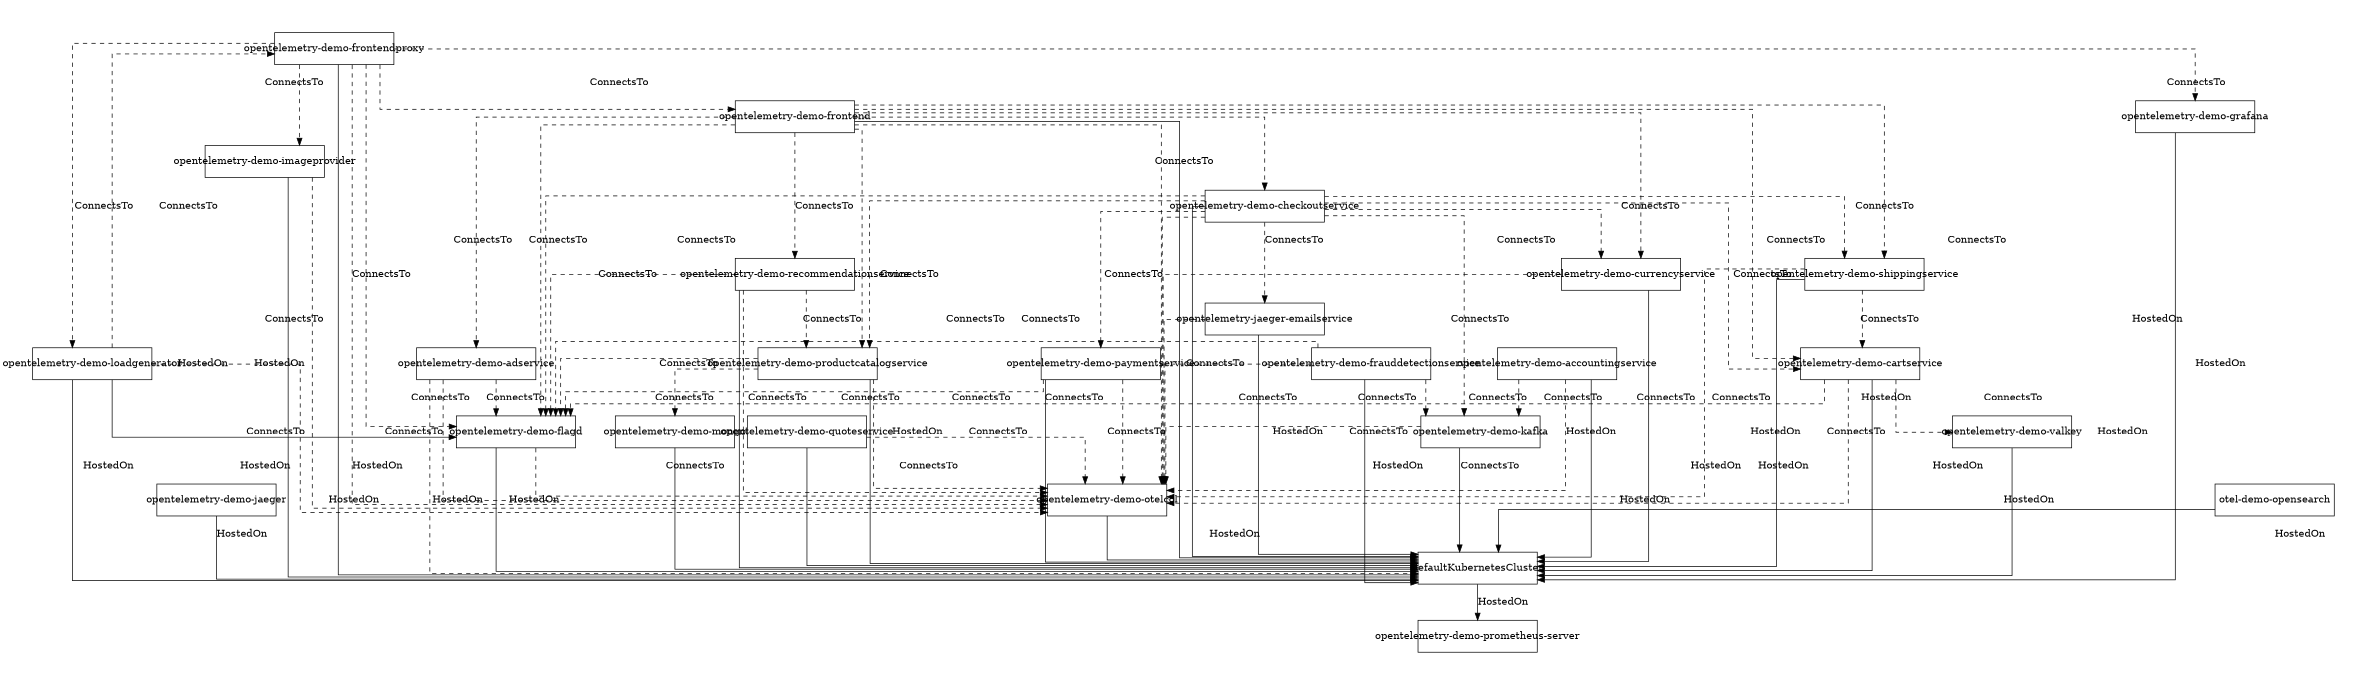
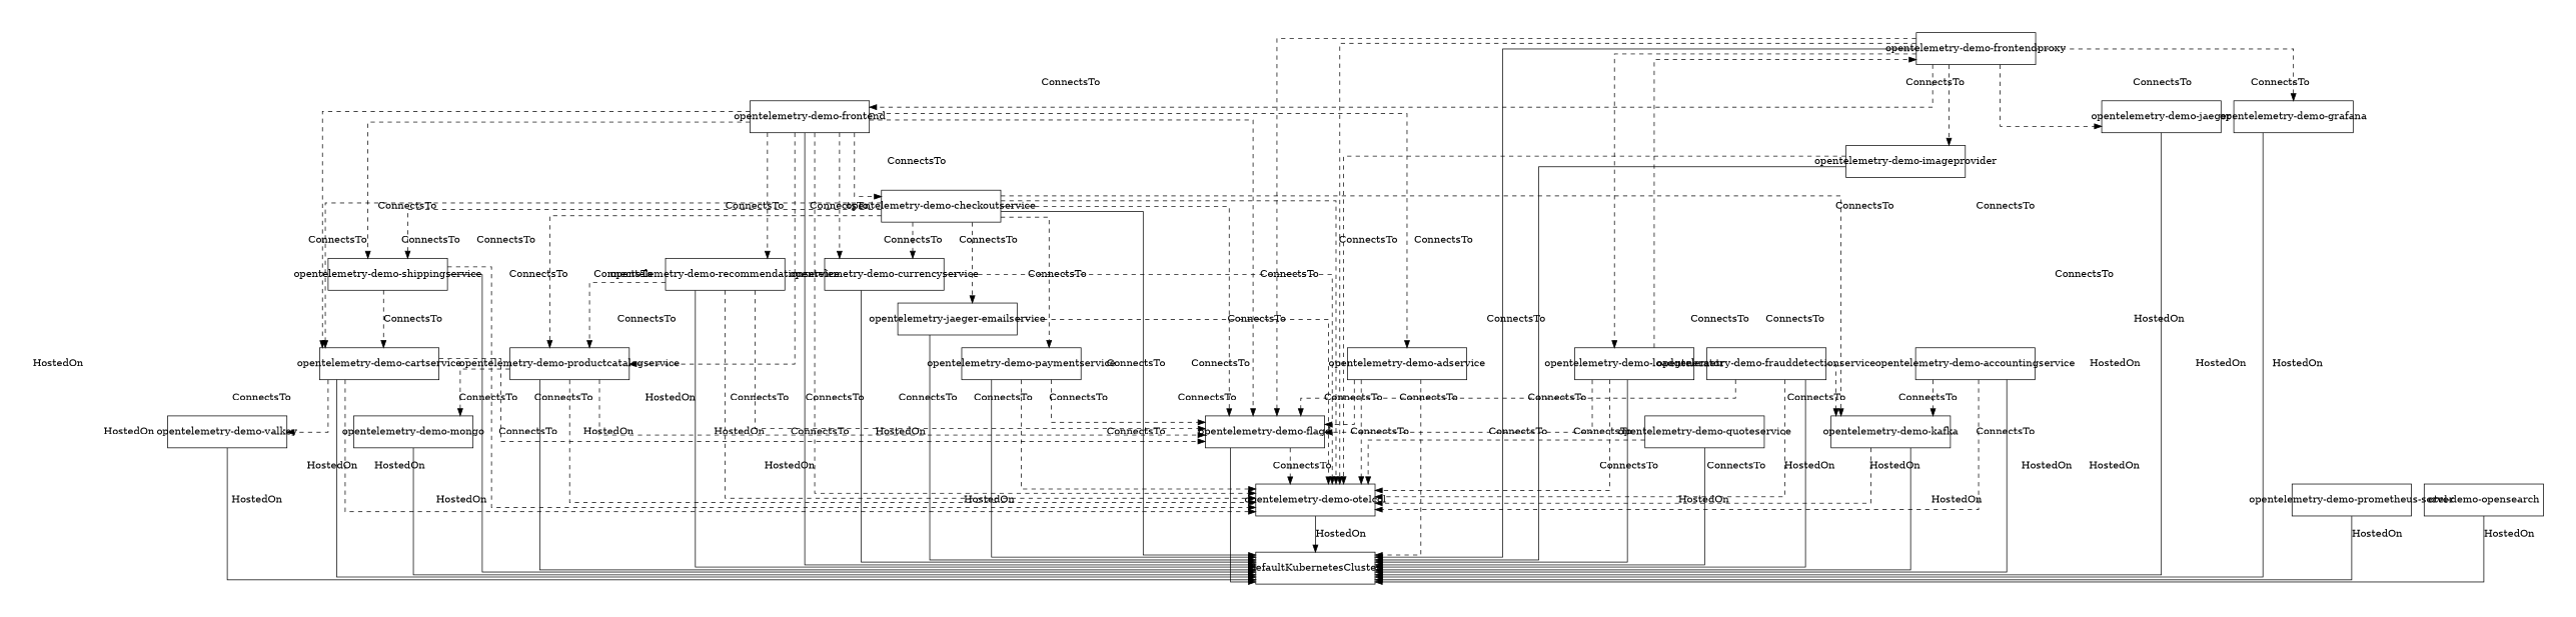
  strict digraph {
    splines=ortho
    node [fixedsize=true shape=polygon]
    edge [style=dashed weight=2]
    "opentelemetry-demo-imageprovider" [height=0.63 width=2.34]
    "opentelemetry-demo-otelcol" [height=0.63 width=2.34]
    "opentelemetry-demo-frontendproxy" [height=0.63 width=2.34]
    "opentelemetry-demo-jaeger" [height=0.63 width=2.34]
    "opentelemetry-demo-frontend" [height=0.63 width=2.34]
    "opentelemetry-demo-flagd" [height=0.63 width=2.34]
    "opentelemetry-demo-grafana" [height=0.63 width=2.34]
    "opentelemetry-demo-loadgenerator" [height=0.63 width=2.34]
    "opentelemetry-demo-shippingservice" [height=0.63 width=2.34]
    "opentelemetry-demo-quoteservice" [height=0.63 width=2.34]
    "opentelemetry-demo-cartservice" [height=0.63 width=2.34]
    "opentelemetry-demo-valkey" [height=0.63 width=2.34]
    "opentelemetry-demo-productcatalogservice" [height=0.63 width=2.34]
    "opentelemetry-demo-mongo" [height=0.63 width=2.34]
    "opentelemetry-demo-checkoutservice" [height=0.63 width=2.34]
    "opentelemetry-demo-currencyservice" [height=0.63 width=2.34]
    "opentelemetry-demo-kafka" [height=0.63 width=2.34]
    n18 [height=0.63 label="opentelemetry-jaeger-emailservice" width=2.34]
    "opentelemetry-demo-paymentservice" [height=0.63 width=2.34]
    "opentelemetry-demo-adservice" [height=0.63 width=2.34]
    "opentelemetry-demo-recommendationservice" [height=0.63 width=2.34]
    "opentelemetry-demo-accountingservice" [height=0.63 width=2.34]
    "opentelemetry-demo-frauddetectionservice" [height=0.63 width=2.34]
    defaultKubernetesCluster [height=0.63 width=2.34]
    "opentelemetry-demo-prometheus-server" [height=0.63 width=2.34]
    "otel-demo-opensearch" [height=0.63 width=2.34]
    subgraph sub_1 {
      "opentelemetry-demo-imageprovider"
      "opentelemetry-demo-otelcol"
      "opentelemetry-demo-frontendproxy"
      "opentelemetry-demo-jaeger"
      "opentelemetry-demo-frontend"
      "opentelemetry-demo-flagd"
      "opentelemetry-demo-grafana"
      "opentelemetry-demo-loadgenerator"
      "opentelemetry-demo-shippingservice"
      "opentelemetry-demo-quoteservice"
      "opentelemetry-demo-cartservice"
      "opentelemetry-demo-valkey"
      "opentelemetry-demo-productcatalogservice"
      "opentelemetry-demo-mongo"
      "opentelemetry-demo-checkoutservice"
      "opentelemetry-demo-currencyservice"
      "opentelemetry-demo-kafka"
      n18
      "opentelemetry-demo-paymentservice"
      "opentelemetry-demo-adservice"
      "opentelemetry-demo-recommendationservice"
      "opentelemetry-demo-accountingservice"
      "opentelemetry-demo-frauddetectionservice"
    }
    "opentelemetry-demo-imageprovider" -> "opentelemetry-demo-otelcol" [label=ConnectsTo weight=""]
    "opentelemetry-demo-imageprovider" -> defaultKubernetesCluster [label=HostedOn style=solid weight=""]
    "opentelemetry-demo-otelcol" -> defaultKubernetesCluster [label=HostedOn style=solid weight=""]
    "opentelemetry-demo-frontendproxy" -> "opentelemetry-demo-imageprovider" [label=ConnectsTo]
    "opentelemetry-demo-frontendproxy" -> "opentelemetry-demo-otelcol" [label=ConnectsTo]
+   "opentelemetry-demo-frontendproxy" -> "opentelemetry-demo-jaeger" [label=ConnectsTo]
    "opentelemetry-demo-frontendproxy" -> "opentelemetry-demo-frontend" [label=ConnectsTo]
    "opentelemetry-demo-frontendproxy" -> "opentelemetry-demo-flagd" [label=ConnectsTo]
    "opentelemetry-demo-frontendproxy" -> "opentelemetry-demo-grafana" [label=ConnectsTo]
    "opentelemetry-demo-frontendproxy" -> "opentelemetry-demo-loadgenerator" [label=ConnectsTo]
    "opentelemetry-demo-frontendproxy" -> defaultKubernetesCluster [label=HostedOn style=solid weight=""]
    "opentelemetry-demo-jaeger" -> defaultKubernetesCluster [label=HostedOn style=solid weight=""]
    "opentelemetry-demo-frontend" -> "opentelemetry-demo-otelcol" [label=ConnectsTo]
    "opentelemetry-demo-frontend" -> "opentelemetry-demo-flagd" [label=ConnectsTo]
    "opentelemetry-demo-frontend" -> "opentelemetry-demo-shippingservice" [label=ConnectsTo]
    "opentelemetry-demo-frontend" -> "opentelemetry-demo-cartservice" [label=ConnectsTo]
    "opentelemetry-demo-frontend" -> "opentelemetry-demo-productcatalogservice" [label=ConnectsTo]
    "opentelemetry-demo-frontend" -> "opentelemetry-demo-checkoutservice" [label=ConnectsTo]
    "opentelemetry-demo-frontend" -> "opentelemetry-demo-currencyservice" [label=ConnectsTo]
    "opentelemetry-demo-frontend" -> "opentelemetry-demo-adservice" [label=ConnectsTo]
    "opentelemetry-demo-frontend" -> "opentelemetry-demo-recommendationservice" [label=ConnectsTo]
    "opentelemetry-demo-frontend" -> defaultKubernetesCluster [label=HostedOn style=solid weight=""]
    "opentelemetry-demo-flagd" -> "opentelemetry-demo-otelcol" [label=ConnectsTo weight=""]
    "opentelemetry-demo-flagd" -> defaultKubernetesCluster [label=HostedOn style=solid weight=""]
    "opentelemetry-demo-grafana" -> defaultKubernetesCluster [label=HostedOn style=solid weight=""]
    "opentelemetry-demo-loadgenerator" -> "opentelemetry-demo-otelcol" [label=ConnectsTo]
    "opentelemetry-demo-loadgenerator" -> "opentelemetry-demo-frontendproxy" [label=ConnectsTo]
-   "opentelemetry-demo-loadgenerator" -> "opentelemetry-demo-flagd" [label=ConnectsTo style=solid]
+   "opentelemetry-demo-loadgenerator" -> "opentelemetry-demo-flagd" [label=ConnectsTo]
    "opentelemetry-demo-loadgenerator" -> defaultKubernetesCluster [label=HostedOn style=solid weight=""]
    "opentelemetry-demo-shippingservice" -> "opentelemetry-demo-otelcol" [label=ConnectsTo]
    "opentelemetry-demo-shippingservice" -> "opentelemetry-demo-cartservice" [label=ConnectsTo]
    "opentelemetry-demo-shippingservice" -> defaultKubernetesCluster [label=HostedOn style=solid weight=""]
    "opentelemetry-demo-quoteservice" -> "opentelemetry-demo-otelcol" [label=ConnectsTo weight=""]
    "opentelemetry-demo-quoteservice" -> defaultKubernetesCluster [label=HostedOn style=solid weight=""]
    "opentelemetry-demo-cartservice" -> "opentelemetry-demo-otelcol" [label=ConnectsTo]
    "opentelemetry-demo-cartservice" -> "opentelemetry-demo-flagd" [label=ConnectsTo]
    "opentelemetry-demo-cartservice" -> "opentelemetry-demo-valkey" [label=ConnectsTo]
    "opentelemetry-demo-cartservice" -> defaultKubernetesCluster [label=HostedOn style=solid weight=""]
    "opentelemetry-demo-valkey" -> defaultKubernetesCluster [label=HostedOn style=solid weight=""]
    "opentelemetry-demo-productcatalogservice" -> "opentelemetry-demo-otelcol" [label=ConnectsTo]
    "opentelemetry-demo-productcatalogservice" -> "opentelemetry-demo-flagd" [label=ConnectsTo]
    "opentelemetry-demo-productcatalogservice" -> "opentelemetry-demo-mongo" [label=ConnectsTo]
    "opentelemetry-demo-productcatalogservice" -> defaultKubernetesCluster [label=HostedOn style=solid weight=""]
    "opentelemetry-demo-mongo" -> defaultKubernetesCluster [label=HostedOn style=solid weight=""]
    "opentelemetry-demo-checkoutservice" -> "opentelemetry-demo-otelcol" [label=ConnectsTo]
    "opentelemetry-demo-checkoutservice" -> "opentelemetry-demo-flagd" [label=ConnectsTo]
    "opentelemetry-demo-checkoutservice" -> "opentelemetry-demo-shippingservice" [label=ConnectsTo]
    "opentelemetry-demo-checkoutservice" -> "opentelemetry-demo-cartservice" [label=ConnectsTo]
    "opentelemetry-demo-checkoutservice" -> "opentelemetry-demo-productcatalogservice" [label=ConnectsTo]
    "opentelemetry-demo-checkoutservice" -> "opentelemetry-demo-currencyservice" [label=ConnectsTo]
    "opentelemetry-demo-checkoutservice" -> "opentelemetry-demo-kafka" [label=ConnectsTo]
    "opentelemetry-demo-checkoutservice" -> n18 [label=ConnectsTo]
    "opentelemetry-demo-checkoutservice" -> "opentelemetry-demo-paymentservice" [label=ConnectsTo]
    "opentelemetry-demo-checkoutservice" -> defaultKubernetesCluster [label=HostedOn style=solid weight=""]
    "opentelemetry-demo-currencyservice" -> "opentelemetry-demo-otelcol" [label=ConnectsTo weight=""]
    "opentelemetry-demo-currencyservice" -> defaultKubernetesCluster [label=HostedOn style=solid weight=""]
    "opentelemetry-demo-kafka" -> "opentelemetry-demo-otelcol" [label=ConnectsTo weight=""]
    "opentelemetry-demo-kafka" -> defaultKubernetesCluster [label=HostedOn style=solid weight=""]
    n18 -> "opentelemetry-demo-otelcol" [label=ConnectsTo weight=""]
    n18 -> defaultKubernetesCluster [label=HostedOn style=solid weight=""]
    "opentelemetry-demo-paymentservice" -> "opentelemetry-demo-otelcol" [label=ConnectsTo]
    "opentelemetry-demo-paymentservice" -> "opentelemetry-demo-flagd" [label=ConnectsTo]
    "opentelemetry-demo-paymentservice" -> defaultKubernetesCluster [label=HostedOn style=solid weight=""]
    "opentelemetry-demo-adservice" -> "opentelemetry-demo-otelcol" [label=ConnectsTo]
    "opentelemetry-demo-adservice" -> "opentelemetry-demo-flagd" [label=ConnectsTo]
    "opentelemetry-demo-adservice" -> defaultKubernetesCluster [label=HostedOn weight=""]
    "opentelemetry-demo-recommendationservice" -> "opentelemetry-demo-otelcol" [label=ConnectsTo]
    "opentelemetry-demo-recommendationservice" -> "opentelemetry-demo-flagd" [label=ConnectsTo]
    "opentelemetry-demo-recommendationservice" -> "opentelemetry-demo-productcatalogservice" [label=ConnectsTo]
    "opentelemetry-demo-recommendationservice" -> defaultKubernetesCluster [label=HostedOn style=solid weight=""]
-   "opentelemetry-demo-accountingservice" -> "opentelemetry-demo-otelcol" [label=HostedOn]
+   "opentelemetry-demo-accountingservice" -> "opentelemetry-demo-otelcol" [label=ConnectsTo]
    "opentelemetry-demo-accountingservice" -> "opentelemetry-demo-kafka" [label=ConnectsTo]
    "opentelemetry-demo-accountingservice" -> defaultKubernetesCluster [label=HostedOn style=solid weight=""]
    "opentelemetry-demo-frauddetectionservice" -> "opentelemetry-demo-otelcol" [label=ConnectsTo]
    "opentelemetry-demo-frauddetectionservice" -> "opentelemetry-demo-flagd" [label=ConnectsTo]
    "opentelemetry-demo-frauddetectionservice" -> "opentelemetry-demo-kafka" [label=ConnectsTo]
    "opentelemetry-demo-frauddetectionservice" -> defaultKubernetesCluster [label=HostedOn style=solid weight=""]
-   defaultKubernetesCluster -> "opentelemetry-demo-prometheus-server" [label=HostedOn style=solid weight=""]
+   "opentelemetry-demo-prometheus-server" -> defaultKubernetesCluster [label=HostedOn style=solid weight=""]
    "otel-demo-opensearch" -> defaultKubernetesCluster [label=HostedOn style=solid weight=""]
  }
